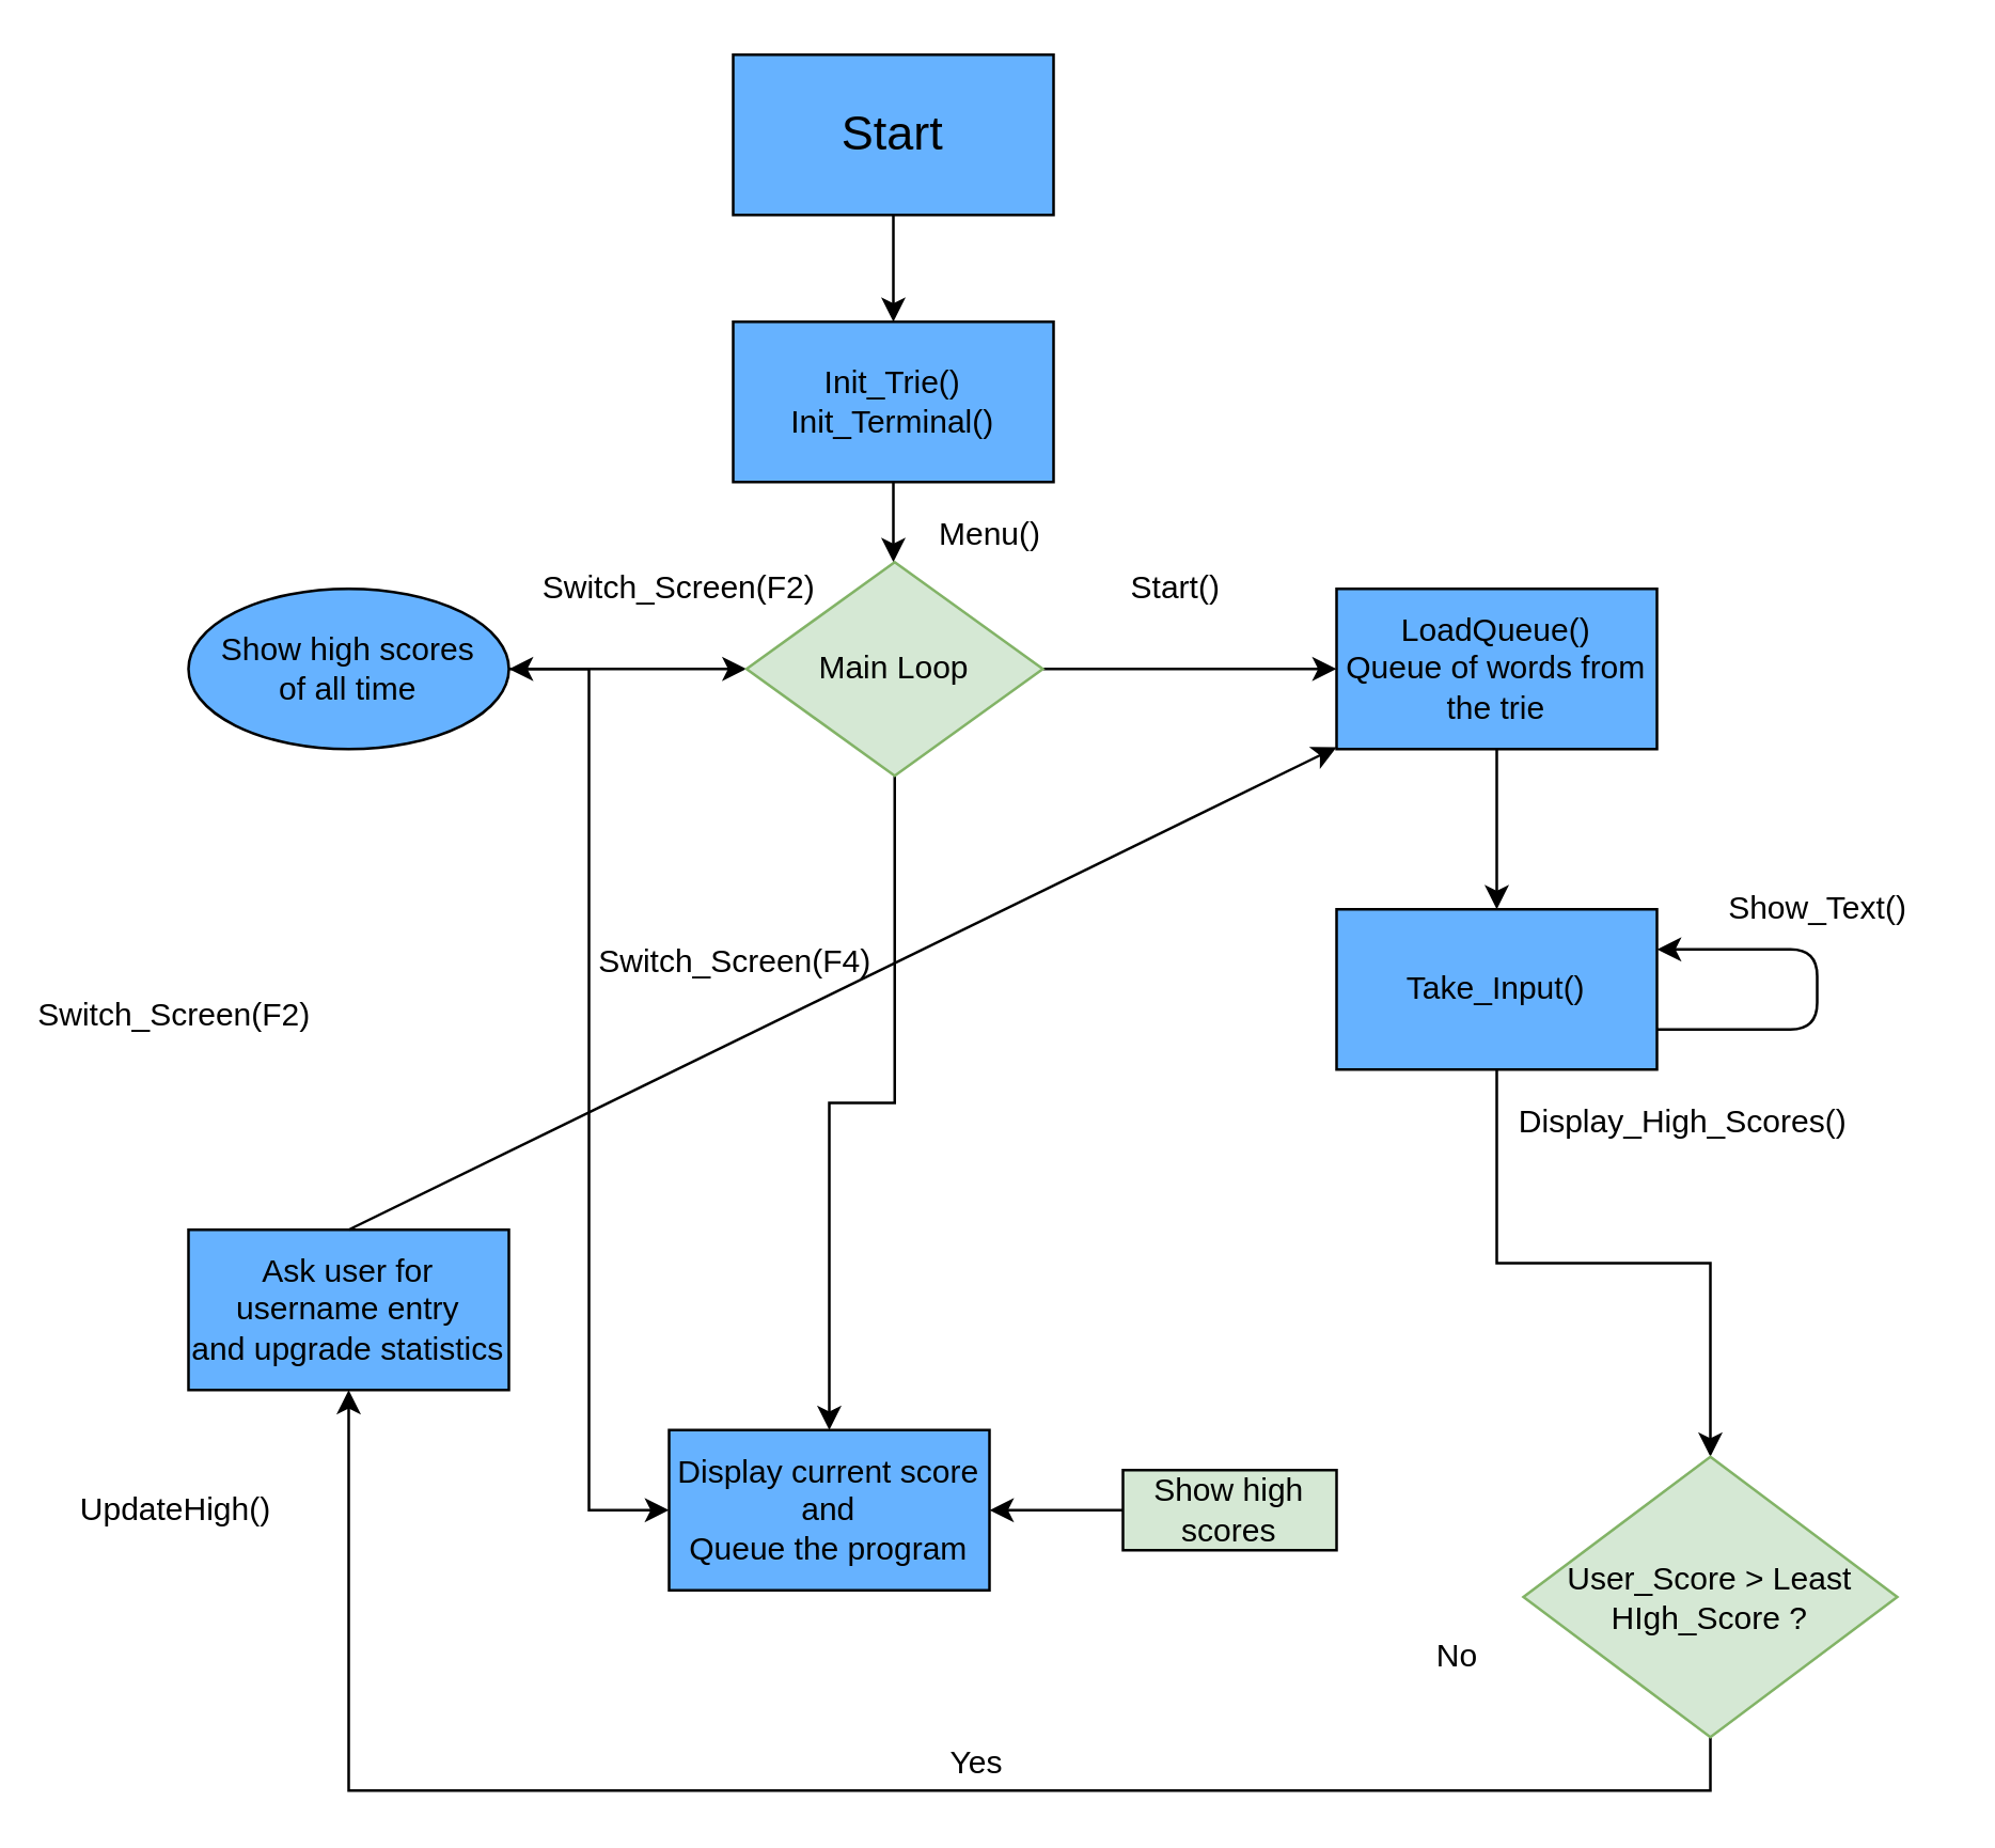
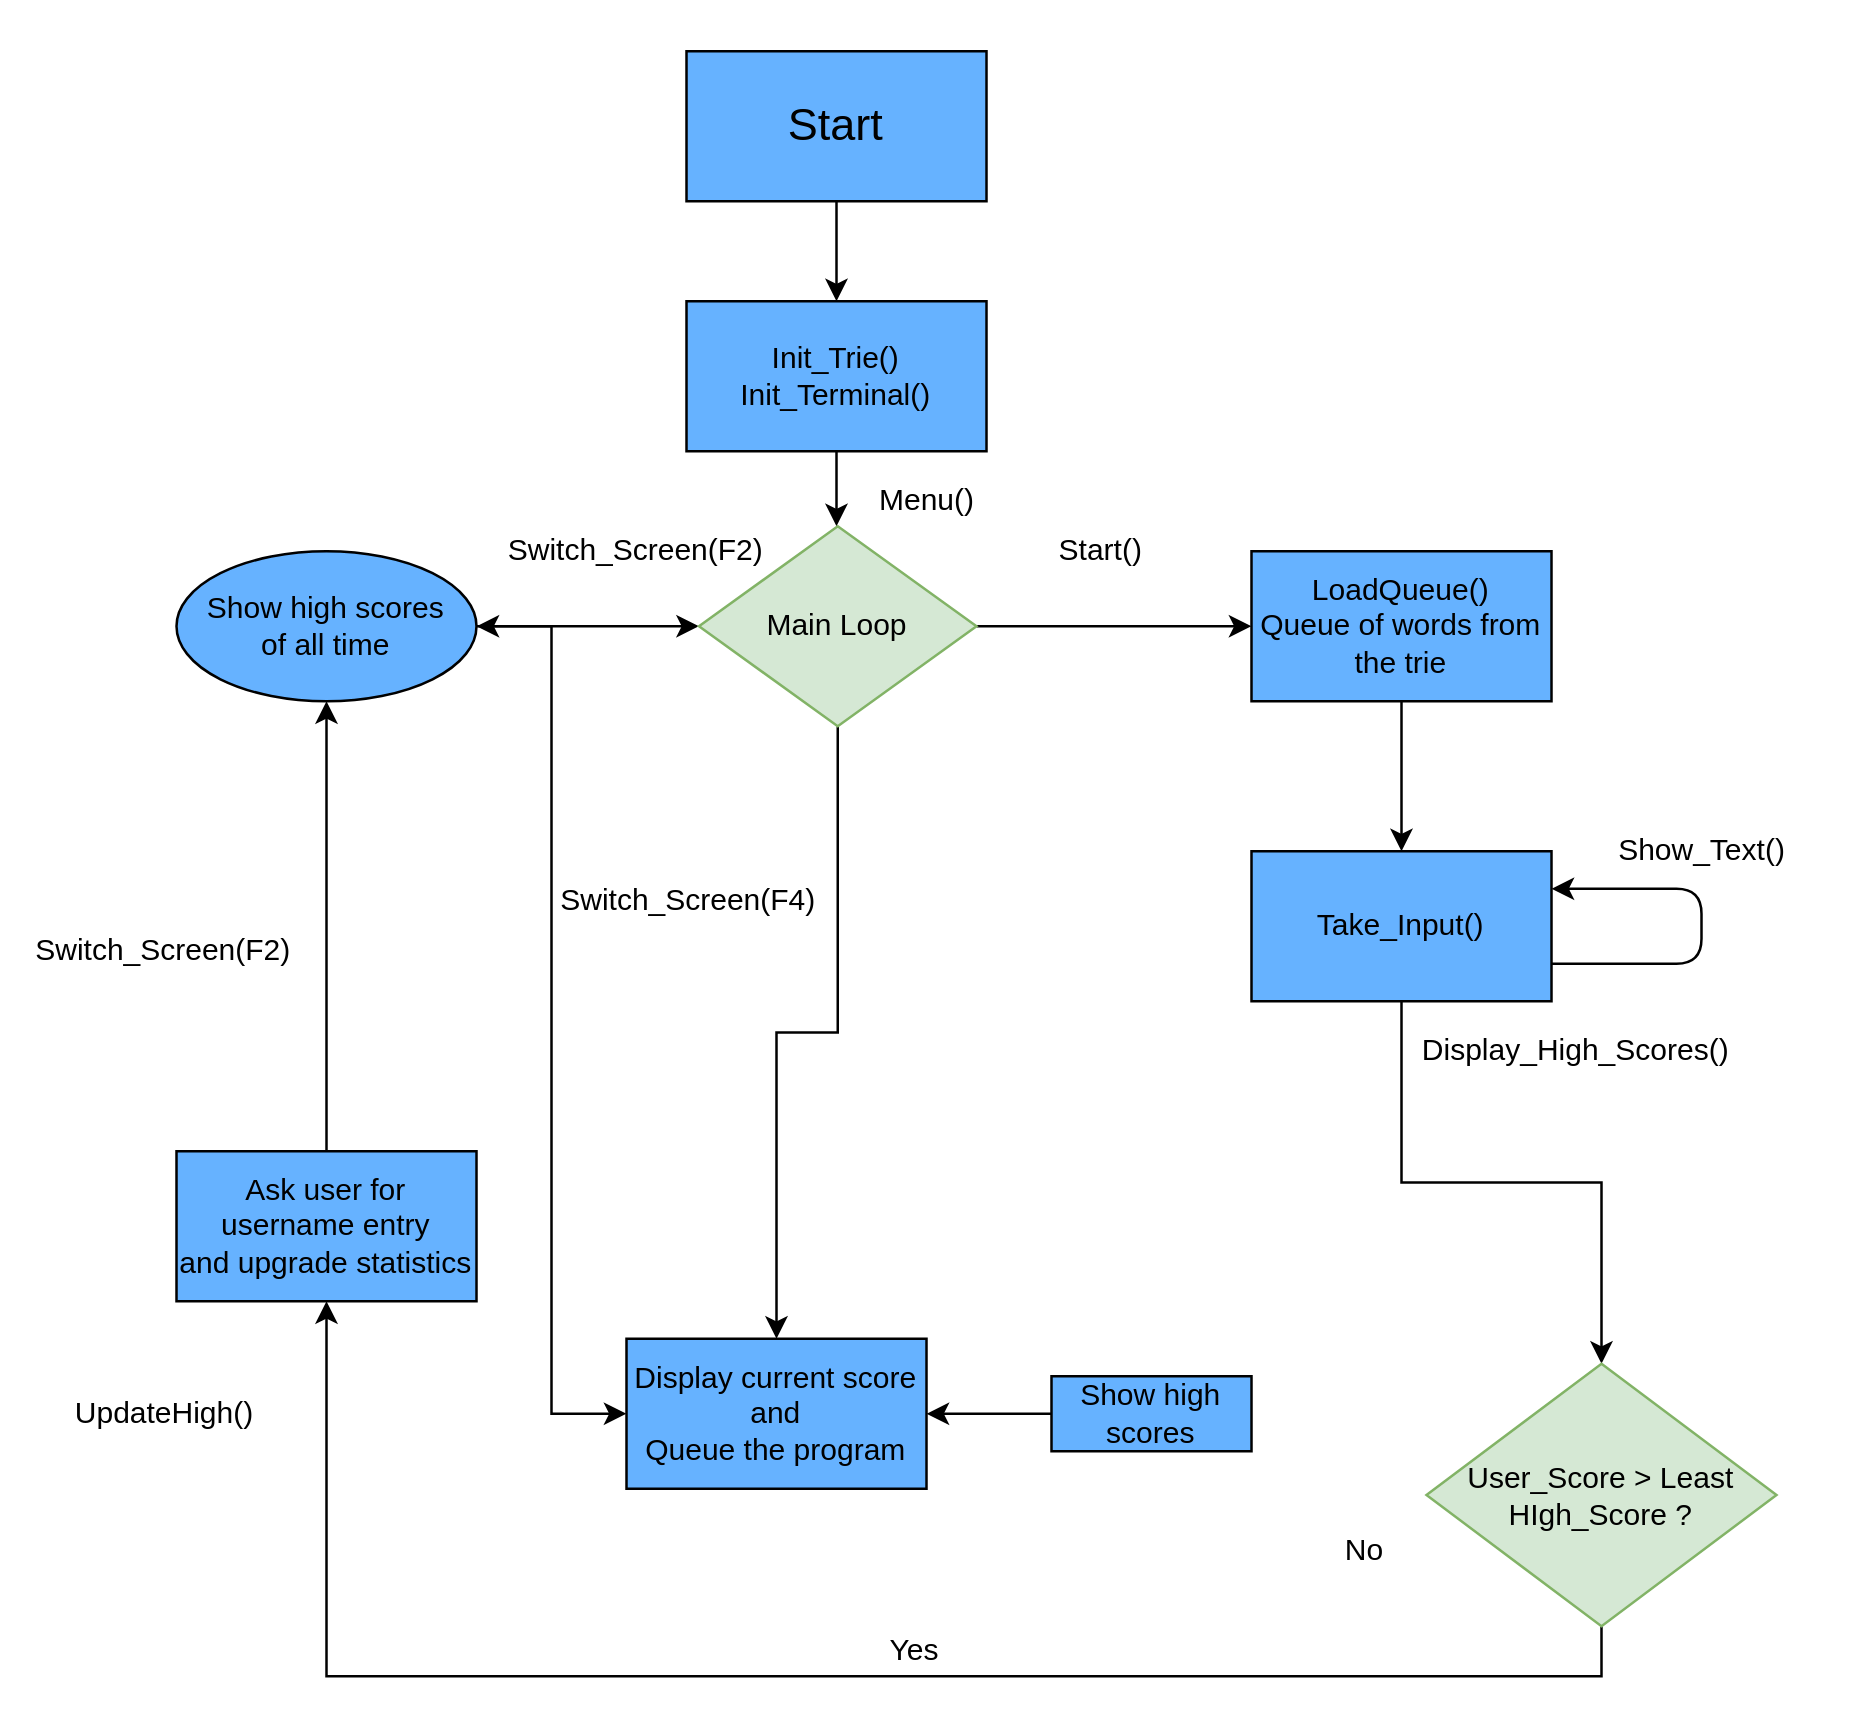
  <mxCell id="0" />
  <mxCell id="1" parent="0" />
  <mxCell id="2" value="&lt;font style=&quot;font-size: 18px&quot;&gt;Start&lt;/font&gt;" style="rounded=0;whiteSpace=wrap;html=1;fillColor=#66B2FF;" parent="1" vertex="1"><mxGeometry x="274" y="20" width="120" height="60" as="geometry" /></mxCell>
  <mxCell id="3" value="" style="endArrow=classic;html=1;exitX=0.5;exitY=1;exitDx=0;exitDy=0;" parent="1" source="2" edge="1"><mxGeometry width="50" height="50" relative="1" as="geometry"><mxPoint x="310" y="390" as="sourcePoint" /><mxPoint x="334" y="120" as="targetPoint" /></mxGeometry></mxCell>
  <mxCell id="4" value="Init_Trie()&lt;br&gt;Init_Terminal()" style="rounded=0;whiteSpace=wrap;html=1;fillColor=#66B2FF;" parent="1" vertex="1"><mxGeometry x="274" y="120" width="120" height="60" as="geometry" /></mxCell>
  <mxCell id="5" value="" style="endArrow=classic;html=1;exitX=0.5;exitY=1;exitDx=0;exitDy=0;entryX=0.5;entryY=0;entryDx=0;entryDy=0;" parent="1" source="4" edge="1"><mxGeometry width="50" height="50" relative="1" as="geometry"><mxPoint x="200" y="230" as="sourcePoint" /><mxPoint x="334" y="210" as="targetPoint" /></mxGeometry></mxCell>
  <mxCell id="6" value="" style="endArrow=classic;html=1;exitX=1;exitY=0.5;exitDx=0;exitDy=0;entryX=0;entryY=0.5;entryDx=0;entryDy=0;" parent="1" source="19" target="8" edge="1"><mxGeometry width="50" height="50" relative="1" as="geometry"><mxPoint x="394" y="250" as="sourcePoint" /><mxPoint x="500" y="240" as="targetPoint" /></mxGeometry></mxCell>
  <mxCell id="7" value="Start()" style="text;html=1;strokeColor=none;fillColor=none;align=center;verticalAlign=middle;whiteSpace=wrap;rounded=0;" parent="1" vertex="1"><mxGeometry x="420" y="210" width="40" height="20" as="geometry" /></mxCell>
  <mxCell id="8" value="LoadQueue()&lt;br&gt;Queue of words from the trie" style="rounded=0;whiteSpace=wrap;html=1;fillColor=#66B2FF;" parent="1" vertex="1"><mxGeometry x="500" y="220" width="120" height="60" as="geometry" /></mxCell>
  <mxCell id="9" value="" style="endArrow=classic;startArrow=classic;html=1;entryX=0;entryY=0.5;entryDx=0;entryDy=0;" parent="1" source="11" target="19" edge="1"><mxGeometry width="50" height="50" relative="1" as="geometry"><mxPoint x="200" y="240" as="sourcePoint" /><mxPoint x="274" y="240" as="targetPoint" /></mxGeometry></mxCell>
  <mxCell id="10" style="edgeStyle=orthogonalEdgeStyle;rounded=0;orthogonalLoop=1;jettySize=auto;html=1;entryX=0;entryY=0.5;entryDx=0;entryDy=0;" edge="1" parent="1" source="11" target="13"><mxGeometry relative="1" as="geometry" /></mxCell>
  <mxCell id="11" value="Show high scores&lt;br&gt;of all time" style="ellipse;whiteSpace=wrap;html=1;fillColor=#66B2FF;" parent="1" vertex="1"><mxGeometry x="70" y="220" width="120" height="60" as="geometry" /></mxCell>
  <mxCell id="12" value="Switch_Screen(F2)&lt;br&gt;" style="text;html=1;strokeColor=none;fillColor=none;align=center;verticalAlign=middle;whiteSpace=wrap;rounded=0;" parent="1" vertex="1"><mxGeometry x="234" y="210" width="40" height="20" as="geometry" /></mxCell>
  <mxCell id="13" value="Display current score and&lt;br&gt;Queue the program" style="rounded=0;whiteSpace=wrap;html=1;fillColor=#66B2FF;" parent="1" vertex="1"><mxGeometry x="250" y="535" width="120" height="60" as="geometry" /></mxCell>
  <mxCell id="14" style="edgeStyle=orthogonalEdgeStyle;rounded=0;orthogonalLoop=1;jettySize=auto;html=1;entryX=0.5;entryY=0;entryDx=0;entryDy=0;" parent="1" edge="1"><mxGeometry relative="1" as="geometry"><mxPoint x="330" y="300" as="sourcePoint" /><mxPoint x="330" y="300" as="targetPoint" /></mxGeometry></mxCell>
  <mxCell id="15" value="" style="endArrow=classic;html=1;exitX=0.5;exitY=1;exitDx=0;exitDy=0;" parent="1" source="8" edge="1"><mxGeometry width="50" height="50" relative="1" as="geometry"><mxPoint x="540" y="360" as="sourcePoint" /><mxPoint x="560" y="340" as="targetPoint" /></mxGeometry></mxCell>
  <mxCell id="16" style="edgeStyle=orthogonalEdgeStyle;rounded=0;orthogonalLoop=1;jettySize=auto;html=1;entryX=0.5;entryY=0;entryDx=0;entryDy=0;" edge="1" parent="1" source="17" target="30"><mxGeometry relative="1" as="geometry" /></mxCell>
  <mxCell id="17" value="Take_Input()" style="rounded=0;whiteSpace=wrap;html=1;fillColor=#66B2FF;" parent="1" vertex="1"><mxGeometry x="500" y="340" width="120" height="60" as="geometry" /></mxCell>
  <mxCell id="18" style="edgeStyle=orthogonalEdgeStyle;rounded=0;orthogonalLoop=1;jettySize=auto;html=1;exitX=0.5;exitY=1;exitDx=0;exitDy=0;entryX=0.5;entryY=0;entryDx=0;entryDy=0;" edge="1" parent="1" source="19" target="13"><mxGeometry relative="1" as="geometry" /></mxCell>
  <mxCell id="19" value="&lt;span&gt;Main Loop&lt;/span&gt;" style="rhombus;whiteSpace=wrap;html=1;fillColor=#d5e8d4;strokeColor=#82b366;" parent="1" vertex="1"><mxGeometry x="279" y="210" width="111" height="80" as="geometry" /></mxCell>
  <mxCell id="20" value="" style="endArrow=classic;html=1;exitX=1;exitY=0.75;exitDx=0;exitDy=0;entryX=1;entryY=0.25;entryDx=0;entryDy=0;" parent="1" source="17" target="17" edge="1"><mxGeometry width="50" height="50" relative="1" as="geometry"><mxPoint x="680" y="500" as="sourcePoint" /><mxPoint x="680" y="320" as="targetPoint" /><Array as="points"><mxPoint x="680" y="385" /><mxPoint x="680" y="355" /></Array></mxGeometry></mxCell>
  <mxCell id="21" value="&lt;span&gt;Show_Text()&lt;/span&gt;" style="text;html=1;align=center;verticalAlign=middle;resizable=0;points=[];autosize=1;" parent="1" vertex="1"><mxGeometry x="635" y="330" width="90" height="20" as="geometry" /></mxCell>
  <mxCell id="22" value="Display_High_Scores()" style="text;html=1;strokeColor=none;fillColor=none;align=center;verticalAlign=middle;whiteSpace=wrap;rounded=0;" parent="1" vertex="1"><mxGeometry x="610" y="410" width="40" height="20" as="geometry" /></mxCell>
  <mxCell id="23" value="Switch_Screen(F4)" style="text;html=1;strokeColor=none;fillColor=none;align=center;verticalAlign=middle;whiteSpace=wrap;rounded=0;" parent="1" vertex="1"><mxGeometry x="255" y="350" width="40" height="20" as="geometry" /></mxCell>
  <mxCell id="24" value="UpdateHigh()" style="text;html=1;align=center;verticalAlign=middle;resizable=0;points=[];autosize=1;" parent="1" vertex="1"><mxGeometry x="20" y="555" width="90" height="20" as="geometry" /></mxCell>
  <mxCell id="25" value="Ask user for username entry&lt;br&gt;and upgrade statistics" style="whiteSpace=wrap;html=1;fillColor=#66B2FF;" parent="1" vertex="1"><mxGeometry x="70" y="460" width="120" height="60" as="geometry" /></mxCell>
- <mxCell id="26" value="" style="endArrow=classic;html=1;exitX=0.5;exitY=0;exitDx=0;exitDy=0;" parent="1" source="25" target="8" edge="1"><mxGeometry width="50" height="50" relative="1" as="geometry"><mxPoint x="100" y="430" as="sourcePoint" /><mxPoint x="150" y="380" as="targetPoint" /></mxGeometry></mxCell>
+ <mxCell id="26" value="" style="endArrow=classic;html=1;exitX=0.5;exitY=0;exitDx=0;exitDy=0;" parent="1" source="25" target="11" edge="1"><mxGeometry width="50" height="50" relative="1" as="geometry"><mxPoint x="100" y="430" as="sourcePoint" /><mxPoint x="150" y="380" as="targetPoint" /></mxGeometry></mxCell>
  <mxCell id="27" value="Switch_Screen(F2)" style="text;html=1;strokeColor=none;fillColor=none;align=center;verticalAlign=middle;whiteSpace=wrap;rounded=0;" parent="1" vertex="1"><mxGeometry x="45" y="370" width="40" height="20" as="geometry" /></mxCell>
  <mxCell id="28" value="&lt;span&gt;Menu()&lt;/span&gt;" style="text;html=1;align=center;verticalAlign=middle;resizable=0;points=[];autosize=1;" parent="1" vertex="1"><mxGeometry x="345" y="190" width="50" height="20" as="geometry" /></mxCell>
  <mxCell id="29" style="edgeStyle=orthogonalEdgeStyle;rounded=0;orthogonalLoop=1;jettySize=auto;html=1;entryX=0.5;entryY=1;entryDx=0;entryDy=0;exitX=0.5;exitY=1;exitDx=0;exitDy=0;" edge="1" parent="1" source="30" target="25"><mxGeometry relative="1" as="geometry" /></mxCell>
  <mxCell id="30" value="User_Score &amp;gt; Least HIgh_Score ?" style="rhombus;whiteSpace=wrap;html=1;fillColor=#d5e8d4;strokeColor=#82b366;" vertex="1" parent="1"><mxGeometry x="570" y="545" width="140" height="105" as="geometry" /></mxCell>
  <mxCell id="31" value="Yes&lt;br&gt;" style="text;html=1;align=center;verticalAlign=middle;resizable=0;points=[];autosize=1;strokeColor=none;" vertex="1" parent="1"><mxGeometry x="345" y="650" width="40" height="20" as="geometry" /></mxCell>
  <mxCell id="32" value="No" style="text;html=1;align=center;verticalAlign=middle;resizable=0;points=[];autosize=1;strokeColor=none;" vertex="1" parent="1"><mxGeometry x="530" y="610" width="30" height="20" as="geometry" /></mxCell>
  <mxCell id="33" style="edgeStyle=orthogonalEdgeStyle;rounded=0;orthogonalLoop=1;jettySize=auto;html=1;entryX=1;entryY=0.5;entryDx=0;entryDy=0;" edge="1" parent="1" source="34" target="13"><mxGeometry relative="1" as="geometry" /></mxCell>
- <mxCell id="34" value="Show high scores&lt;br&gt;" style="whiteSpace=wrap;html=1;fillColor=#d5e8d4;strokeWidth=1;" vertex="1" parent="1"><mxGeometry x="420" y="550" width="80" height="30" as="geometry" /></mxCell>
+ <mxCell id="34" value="Show high scores&lt;br&gt;" style="whiteSpace=wrap;html=1;fillColor=#66B2FF;strokeWidth=1;" vertex="1" parent="1"><mxGeometry x="420" y="550" width="80" height="30" as="geometry" /></mxCell>
